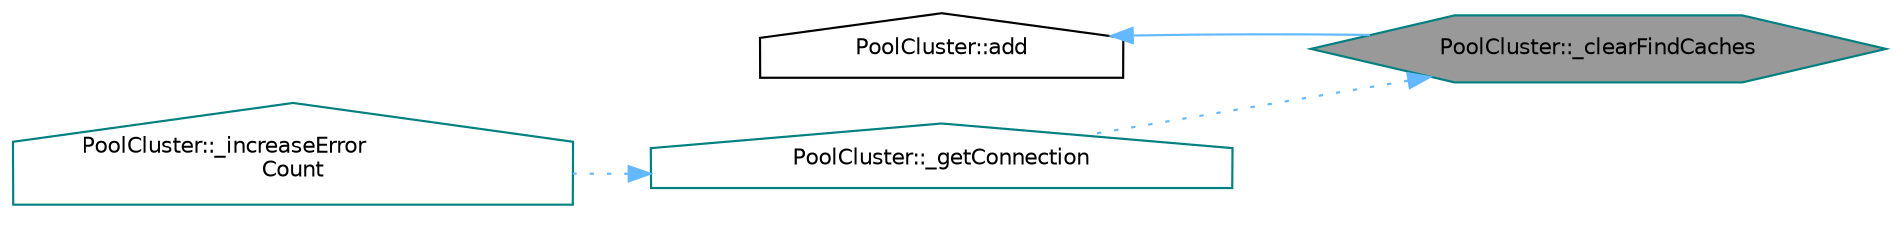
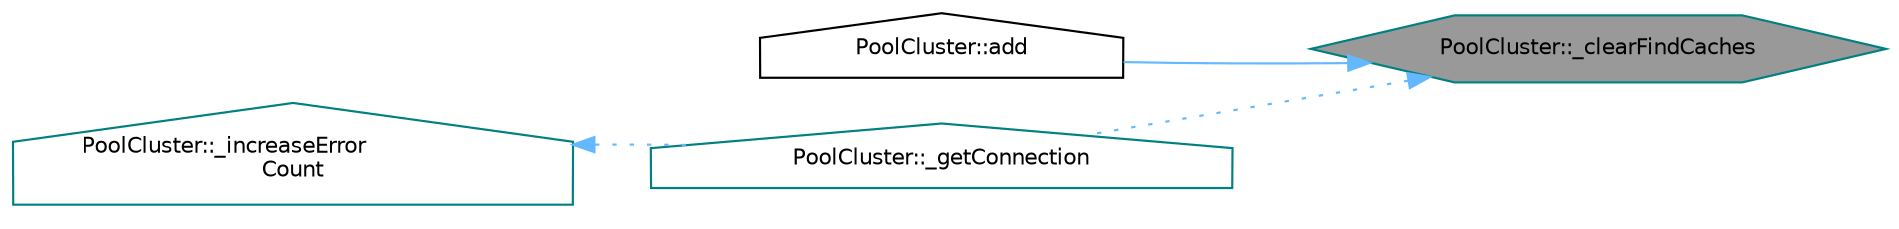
  digraph {
    rankdir=RL
    node [color=teal fillcolor=white fontname=Helvetica fontsize=10 shape=house style=filled]
    edge [color=steelblue1 dir=back fontname=Helvetica fontsize=10 labelfontname=Helvetica labelfontsize=10 style=dotted]
    n1 [fillcolor=grey60 fontcolor=black height=0.2 label="PoolCluster::_clearFindCaches" shape=hexagon width=0.4]
    n2 [color=black height=0.2 label="PoolCluster::add" width=0.4]
    n3 [height=0.2 label="PoolCluster::_getConnection" width=0.4]
    n4 [height=0.2 label="PoolCluster::_increaseError\lCount" width=0.4]
-   n2 -> n1 [style=solid]
+   n1 -> n2 [style=solid]
    n1 -> n3
-   n3 -> n4
+   n4 -> n3
  }
